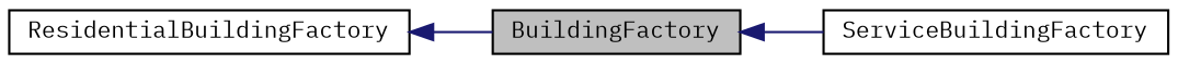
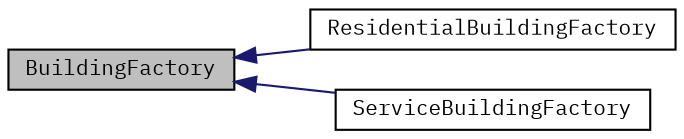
  digraph {
    fontname="IBM Plex Mono"
    rankdir=LR
    node [color=black fillcolor=white fontname="IBM Plex Mono" fontsize=10 shape=record style=filled]
    edge [color=midnightblue dir=back fontname="IBM Plex Mono" fontsize=10 labelfontname=Helvetica labelfontsize=10 style=solid]
    n1 [fillcolor=grey75 fontcolor=black height=0.2 label=BuildingFactory width=0.4]
    n2 [height=0.2 label=ResidentialBuildingFactory width=0.4]
    n3 [height=0.2 label=ServiceBuildingFactory width=0.4]
-   n2 -> n1
+   n1 -> n2
    n1 -> n3
  }
